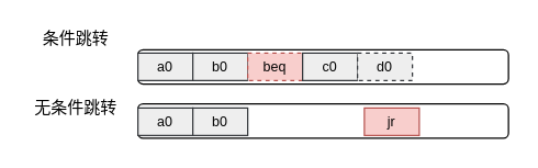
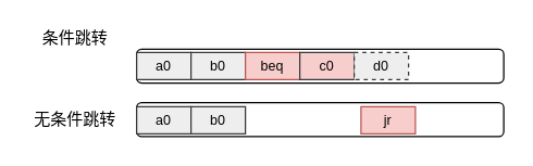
  <mxCell id="0" />
  <mxCell id="1" parent="0" />
  <mxCell id="2" value="" style="rounded=1;whiteSpace=wrap;html=1;" vertex="1" parent="1"><mxGeometry x="100" y="75" width="270" height="25" as="geometry" /></mxCell>
  <mxCell id="3" value="" style="rounded=1;whiteSpace=wrap;html=1;" vertex="1" parent="1"><mxGeometry x="100" y="35.5" width="270" height="25" as="geometry" /></mxCell>
  <mxCell id="4" value="&lt;font style=&quot;font-size: 10px;&quot;&gt;a0&lt;/font&gt;" style="rounded=0;whiteSpace=wrap;html=1;fontSize=10;fillColor=#eeeeee;strokeColor=#36393d;" vertex="1" parent="1"><mxGeometry x="100" y="38" width="40" height="20" as="geometry" /></mxCell>
  <mxCell id="5" value="b0" style="rounded=0;whiteSpace=wrap;html=1;fontSize=10;fillColor=#eeeeee;strokeColor=#36393d;" vertex="1" parent="1"><mxGeometry x="140" y="38" width="40" height="20" as="geometry" /></mxCell>
- <mxCell id="6" value="beq" style="rounded=0;whiteSpace=wrap;html=1;fontSize=10;fillColor=#f8cecc;strokeColor=#b85450;dashed=1;" vertex="1" parent="1"><mxGeometry x="180" y="38" width="40" height="20" as="geometry" /></mxCell>
- <mxCell id="7" value="c0" style="rounded=0;whiteSpace=wrap;html=1;fontSize=10;fillColor=#eeeeee;strokeColor=#36393d;" vertex="1" parent="1"><mxGeometry x="220" y="38" width="40" height="20" as="geometry" /></mxCell>
+ <mxCell id="6" value="beq" style="rounded=0;whiteSpace=wrap;html=1;fontSize=10;fillColor=#f8cecc;strokeColor=#b85450;" vertex="1" parent="1"><mxGeometry x="180" y="38" width="40" height="20" as="geometry" /></mxCell>
+ <mxCell id="7" value="c0" style="rounded=0;whiteSpace=wrap;html=1;fontSize=10;fillColor=#f8cecc;strokeColor=#36393d;" vertex="1" parent="1"><mxGeometry x="220" y="38" width="40" height="20" as="geometry" /></mxCell>
  <mxCell id="8" value="&lt;font style=&quot;font-size: 10px;&quot;&gt;a0&lt;/font&gt;" style="rounded=0;whiteSpace=wrap;html=1;fontSize=10;fillColor=#eeeeee;strokeColor=#36393d;" vertex="1" parent="1"><mxGeometry x="100" y="78" width="40" height="20" as="geometry" /></mxCell>
  <mxCell id="9" value="b0" style="rounded=0;whiteSpace=wrap;html=1;fontSize=10;fillColor=#eeeeee;strokeColor=#36393d;" vertex="1" parent="1"><mxGeometry x="140" y="78" width="40" height="20" as="geometry" /></mxCell>
  <mxCell id="10" value="jr" style="rounded=0;whiteSpace=wrap;html=1;fontSize=10;fillColor=#f8cecc;strokeColor=#b85450;" vertex="1" parent="1"><mxGeometry x="265" y="78" width="40" height="20" as="geometry" /></mxCell>
  <mxCell id="11" value="d0" style="rounded=0;whiteSpace=wrap;html=1;fontSize=10;fillColor=#eeeeee;strokeColor=#36393d;dashed=1;" vertex="1" parent="1"><mxGeometry x="260" y="38" width="40" height="20" as="geometry" /></mxCell>
  <mxCell id="12" value="条件跳转" style="text;html=1;strokeColor=none;fillColor=none;align=center;verticalAlign=middle;whiteSpace=wrap;rounded=0;" vertex="1" parent="1"><mxGeometry x="30" y="20.5" width="50" height="15" as="geometry" /></mxCell>
- <mxCell id="13" value="无条件跳转" style="text;html=1;strokeColor=none;fillColor=none;align=center;verticalAlign=middle;whiteSpace=wrap;rounded=0;" vertex="1" parent="1"><mxGeometry x="20" y="70" width="70" height="15" as="geometry" /></mxCell>
+ <mxCell id="13" value="无条件跳转" style="text;html=1;strokeColor=none;fillColor=none;align=center;verticalAlign=middle;whiteSpace=wrap;rounded=0;" vertex="1" parent="1"><mxGeometry y="80" width="70" height="15" as="geometry" x="20" /></mxCell>
